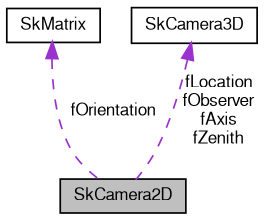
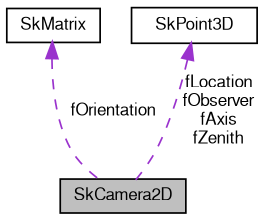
  digraph {
    node [color=black fillcolor=white fontname=FreeSans fontsize=10 shape=record style=filled]
    edge [color=darkorchid3 dir=back fontname=FreeSans fontsize=10 labelfontname=FreeSans labelfontsize=10 style=dashed]
    n1 [fillcolor=grey75 fontcolor=black height=0.2 label=SkCamera2D width=0.4]
    n2 [height=0.2 label=SkMatrix width=0.4]
-   n3 [height=0.2 label=SkCamera3D width=0.4]
+   n3 [height=0.2 label=SkPoint3D width=0.4]
    n2 -> n1 [label=fOrientation]
    n3 -> n1 [label="fLocation\nfObserver\nfAxis\nfZenith"]
  }
